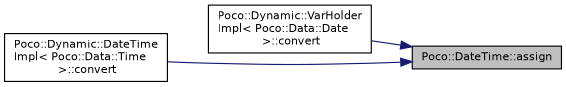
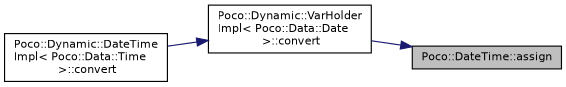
  digraph {
    rankdir=RL
    node [color=black fillcolor=white fontname=Helvetica fontsize=10 shape=record style=filled]
    edge [color=midnightblue dir=back fontname=Helvetica fontsize=10 labelfontname=Helvetica labelfontsize=10 style=solid]
    n1 [fillcolor=grey75 fontcolor=black height=0.2 label="Poco::DateTime::assign" width=0.4]
    n2 [height=0.2 label="Poco::Dynamic::VarHolder\lImpl\< Poco::Data::Date\l \>::convert" width=0.4]
    n3 [height=0.2 label="Poco::Dynamic::DateTime\lImpl\< Poco::Data::Time\l \>::convert" width=0.4]
    n1 -> n2
-   n1 -> n3
+   n2 -> n3
  }
